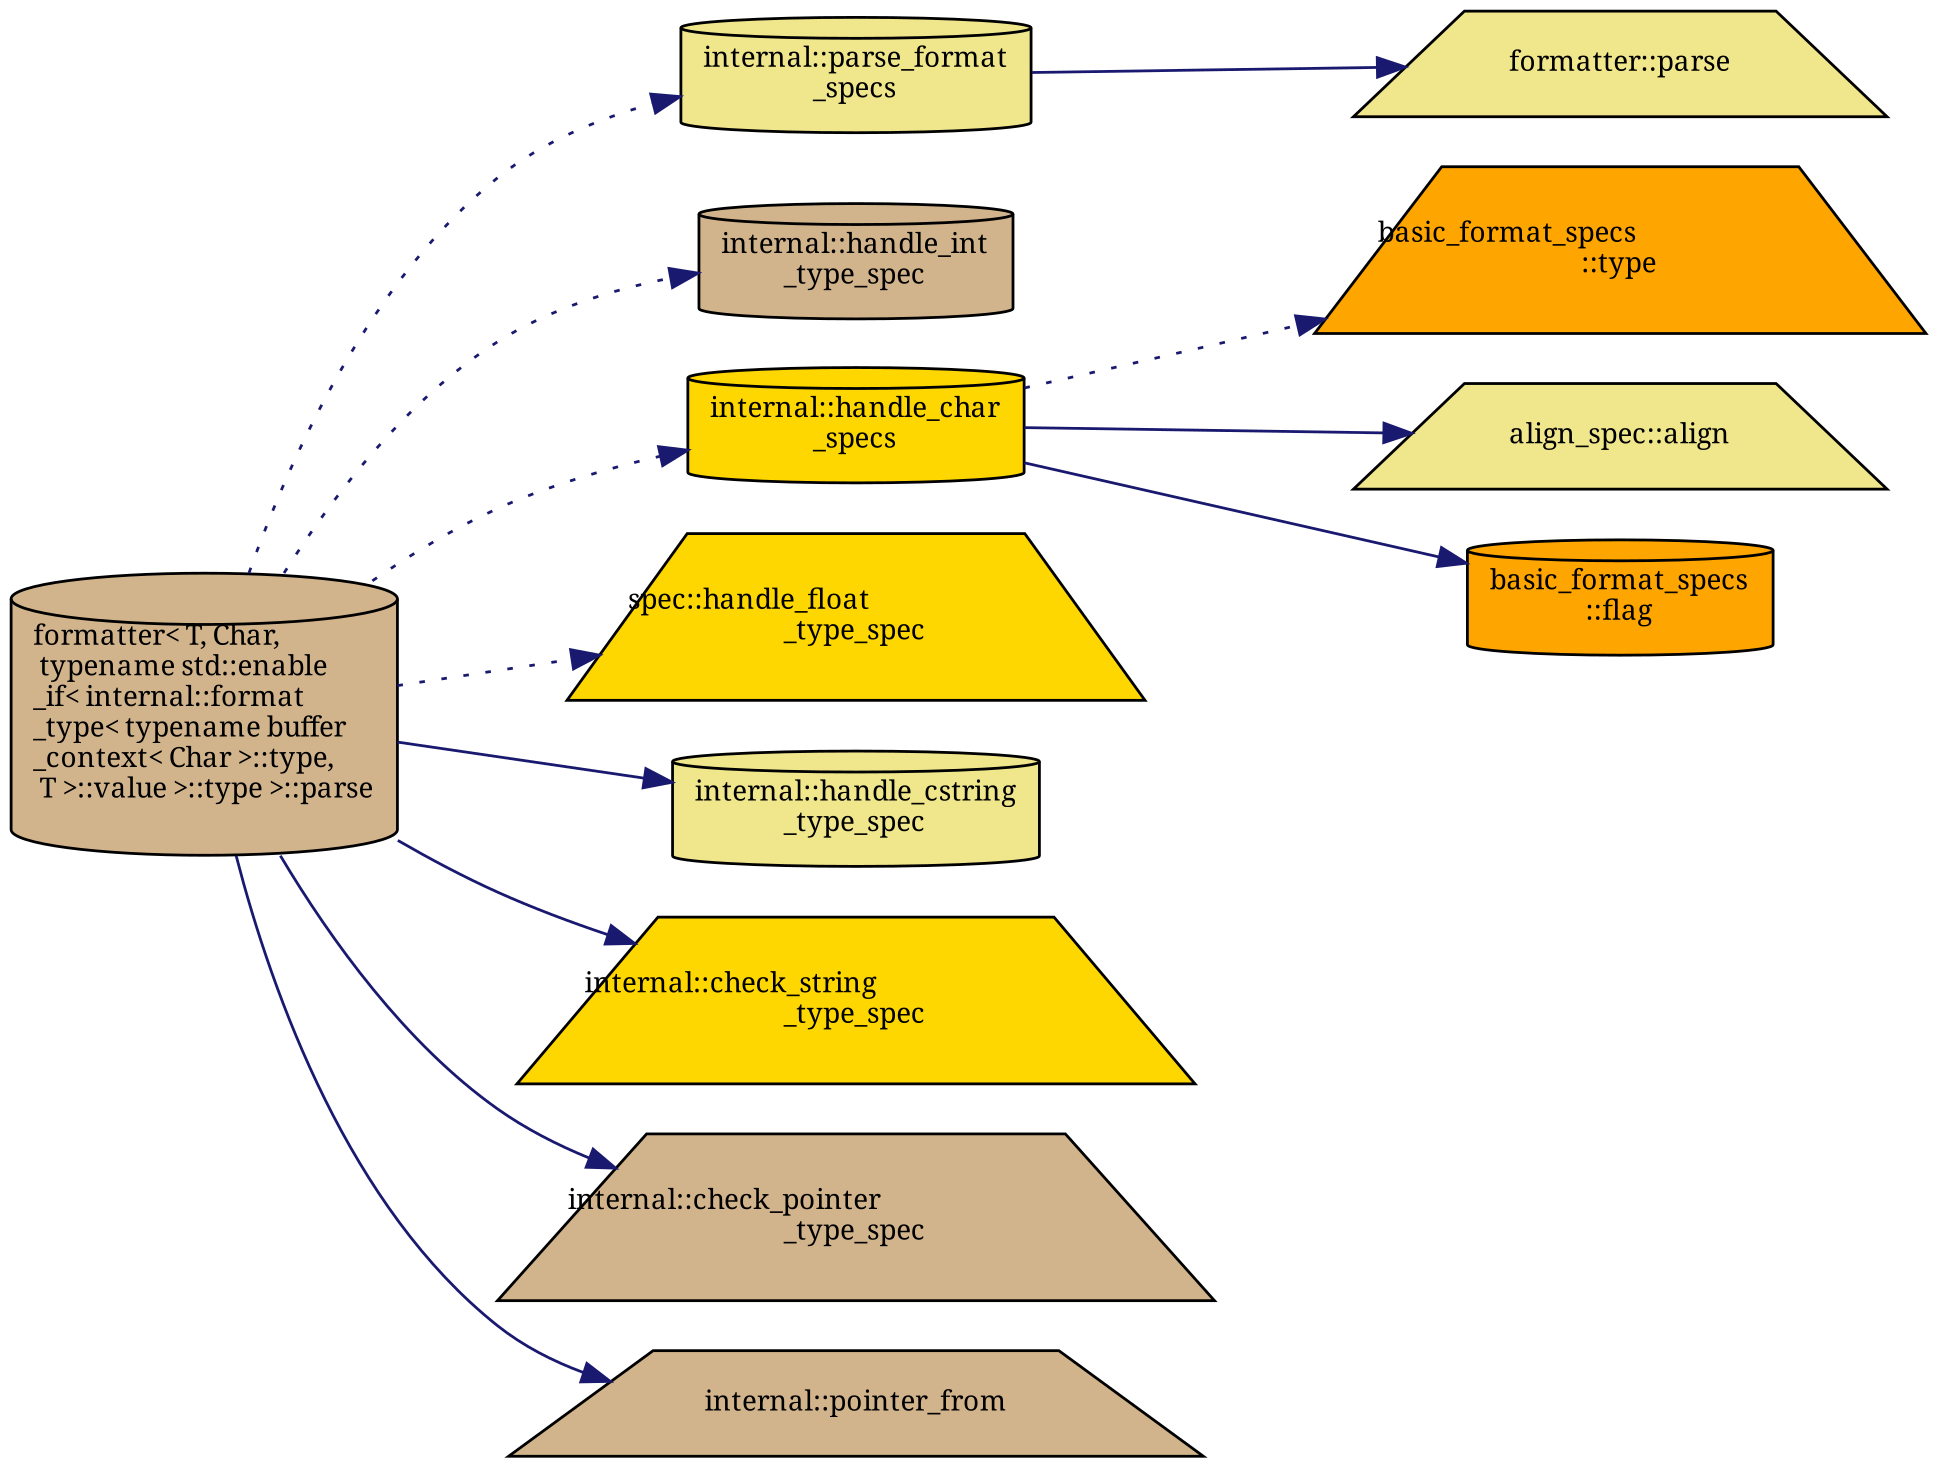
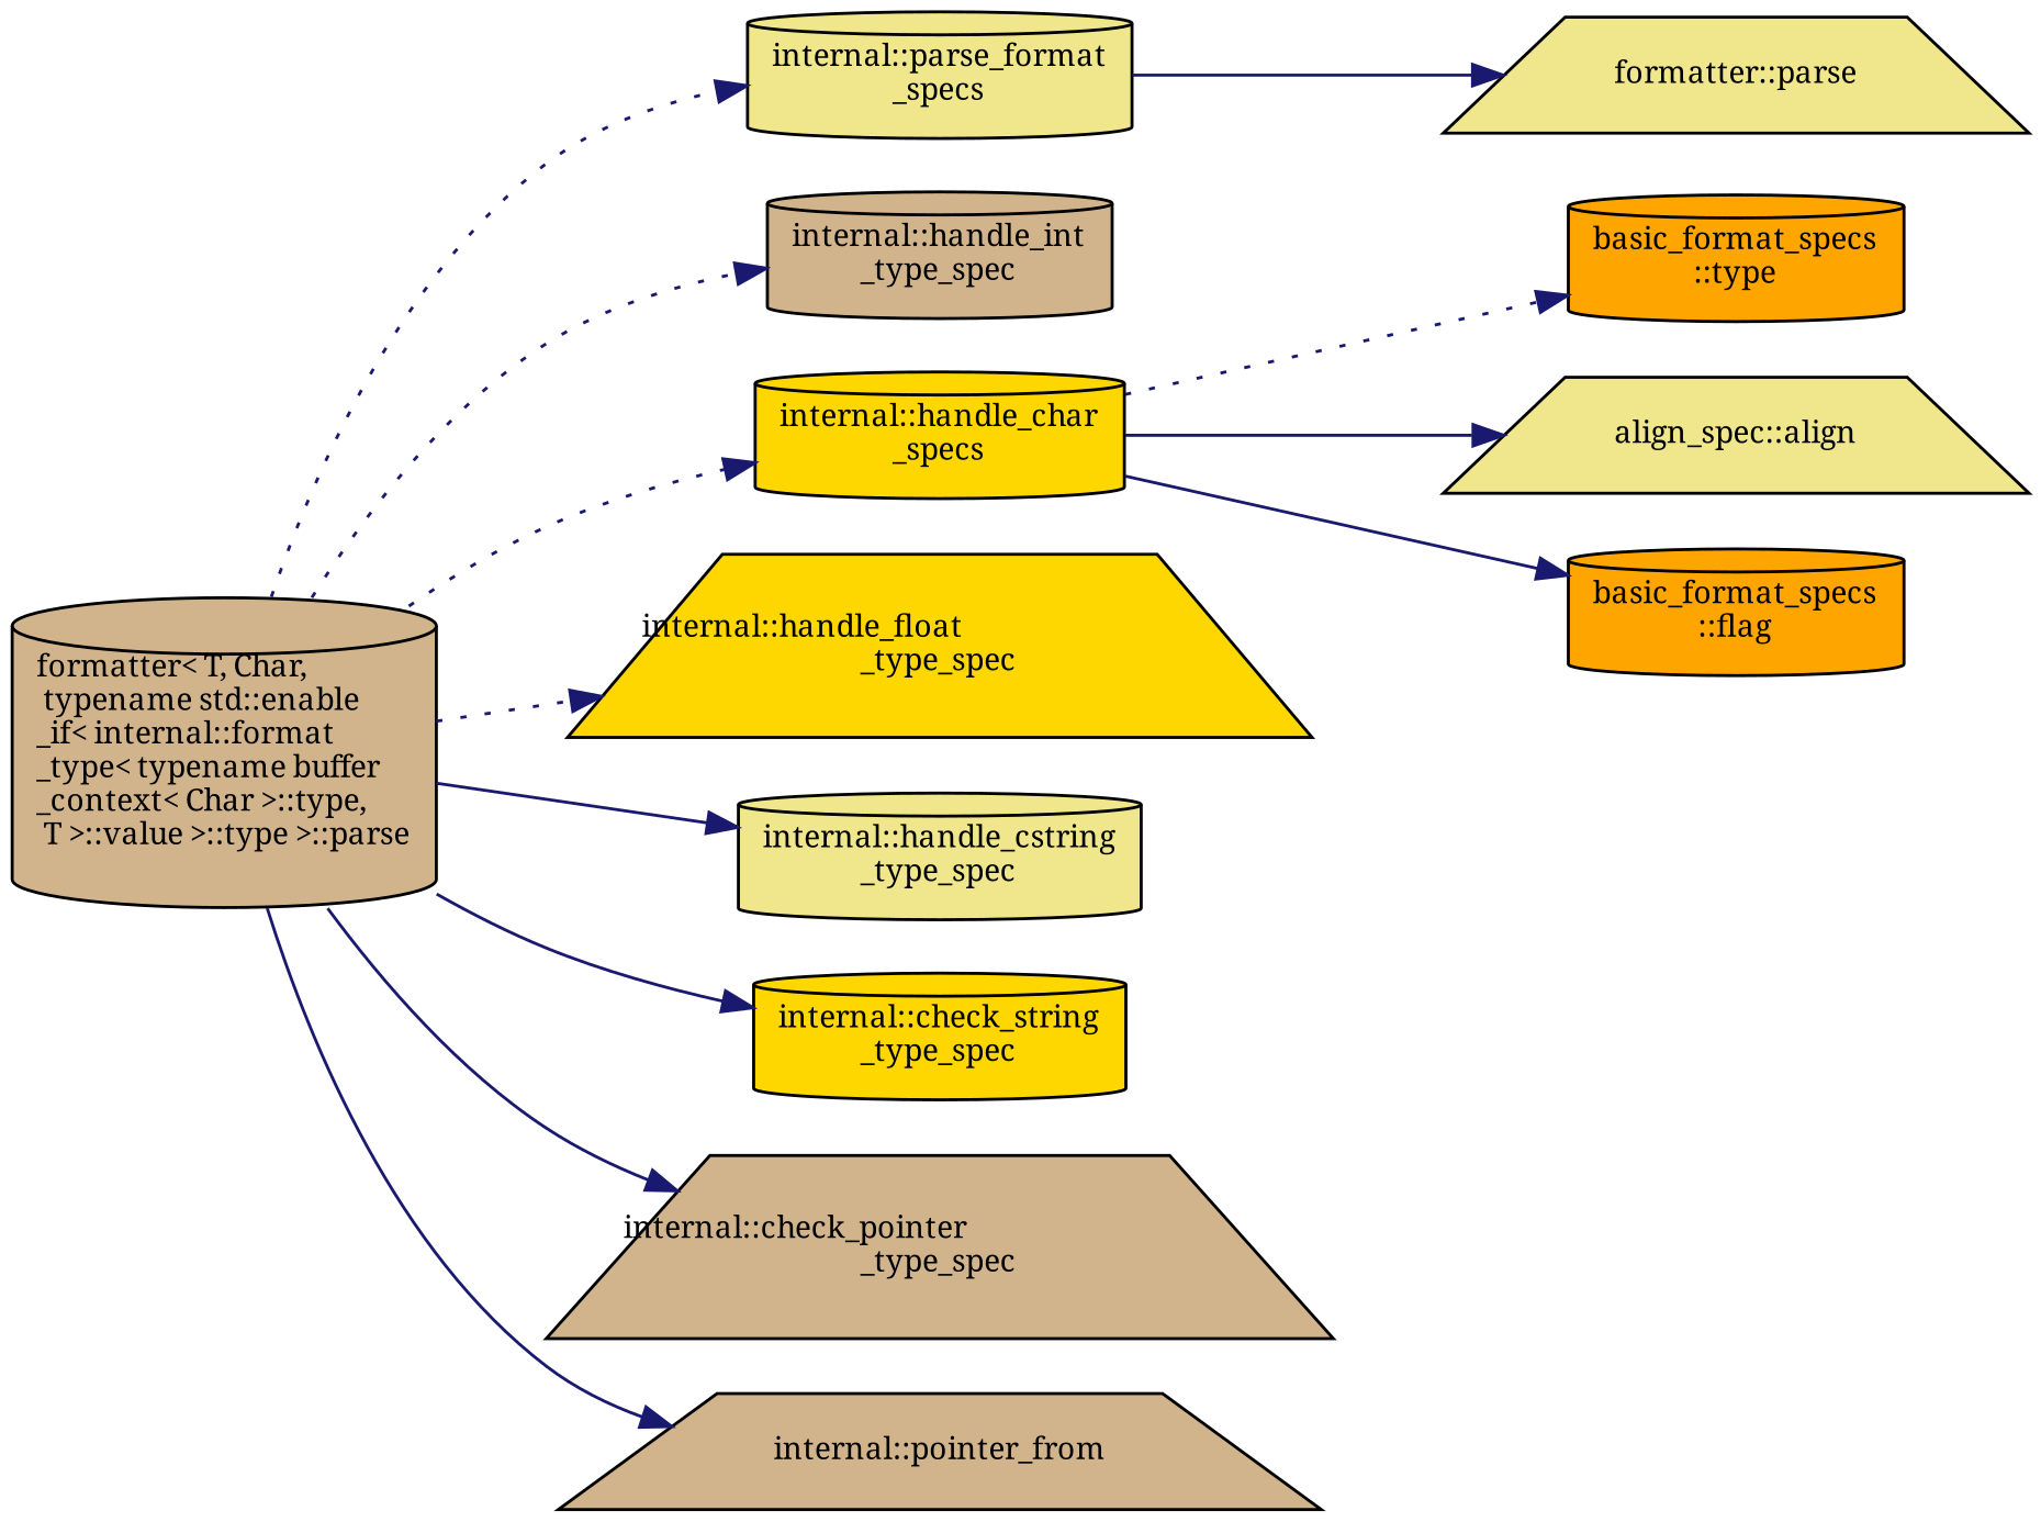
  digraph {
    fontname="Noto Serif"
    rankdir=LR
    node [color=black fillcolor=tan fontname="Noto Serif" fontsize=10 shape=cylinder style=filled]
    edge [color=midnightblue fontname="Noto Serif" fontsize=10 labelfontname=Helvetica labelfontsize=10 style=solid]
    n1 [fontcolor=black height=0.2 label="formatter\< T, Char,\l typename std::enable\l_if\< internal::format\l_type\< typename buffer\l_context\< Char \>::type,\l T \>::value \>::type \>::parse" width=0.4]
    n2 [fillcolor=khaki height=0.2 label="internal::parse_format\l_specs" width=0.4]
    n3 [height=0.2 label="internal::handle_int\l_type_spec" width=0.4]
    n4 [fillcolor=gold height=0.2 label="internal::handle_char\l_specs" width=0.4]
-   n5 [fillcolor=gold height=0.2 label="spec::handle_float\l_type_spec" shape=trapezium width=0.4]
+   n5 [fillcolor=gold height=0.2 label="internal::handle_float\l_type_spec" shape=trapezium width=0.4]
    n6 [fillcolor=khaki height=0.2 label="internal::handle_cstring\l_type_spec" width=0.4]
-   n7 [fillcolor=gold height=0.2 label="internal::check_string\l_type_spec" shape=trapezium width=0.4]
+   n7 [fillcolor=gold height=0.2 label="internal::check_string\l_type_spec" width=0.4]
    n8 [height=0.2 label="internal::check_pointer\l_type_spec" shape=trapezium width=0.4]
    n9 [height=0.2 label="internal::pointer_from" shape=trapezium width=0.4]
    n10 [fillcolor=khaki height=0.2 label="formatter::parse" shape=trapezium width=0.4]
-   n11 [fillcolor=orange height=0.2 label="basic_format_specs\l::type" shape=trapezium width=0.4]
+   n11 [fillcolor=orange height=0.2 label="basic_format_specs\l::type" width=0.4]
    n12 [fillcolor=khaki height=0.2 label="align_spec::align" shape=trapezium width=0.4]
    n13 [fillcolor=orange height=0.2 label="basic_format_specs\l::flag" width=0.4]
    n1 -> n2 [style=dotted]
    n1 -> n3 [style=dotted]
    n1 -> n4 [style=dotted]
    n1 -> n5 [style=dotted]
    n1 -> n6
    n1 -> n7
    n1 -> n8
    n1 -> n9
    n2 -> n10
    n4 -> n11 [style=dotted]
    n4 -> n12
    n4 -> n13
  }
